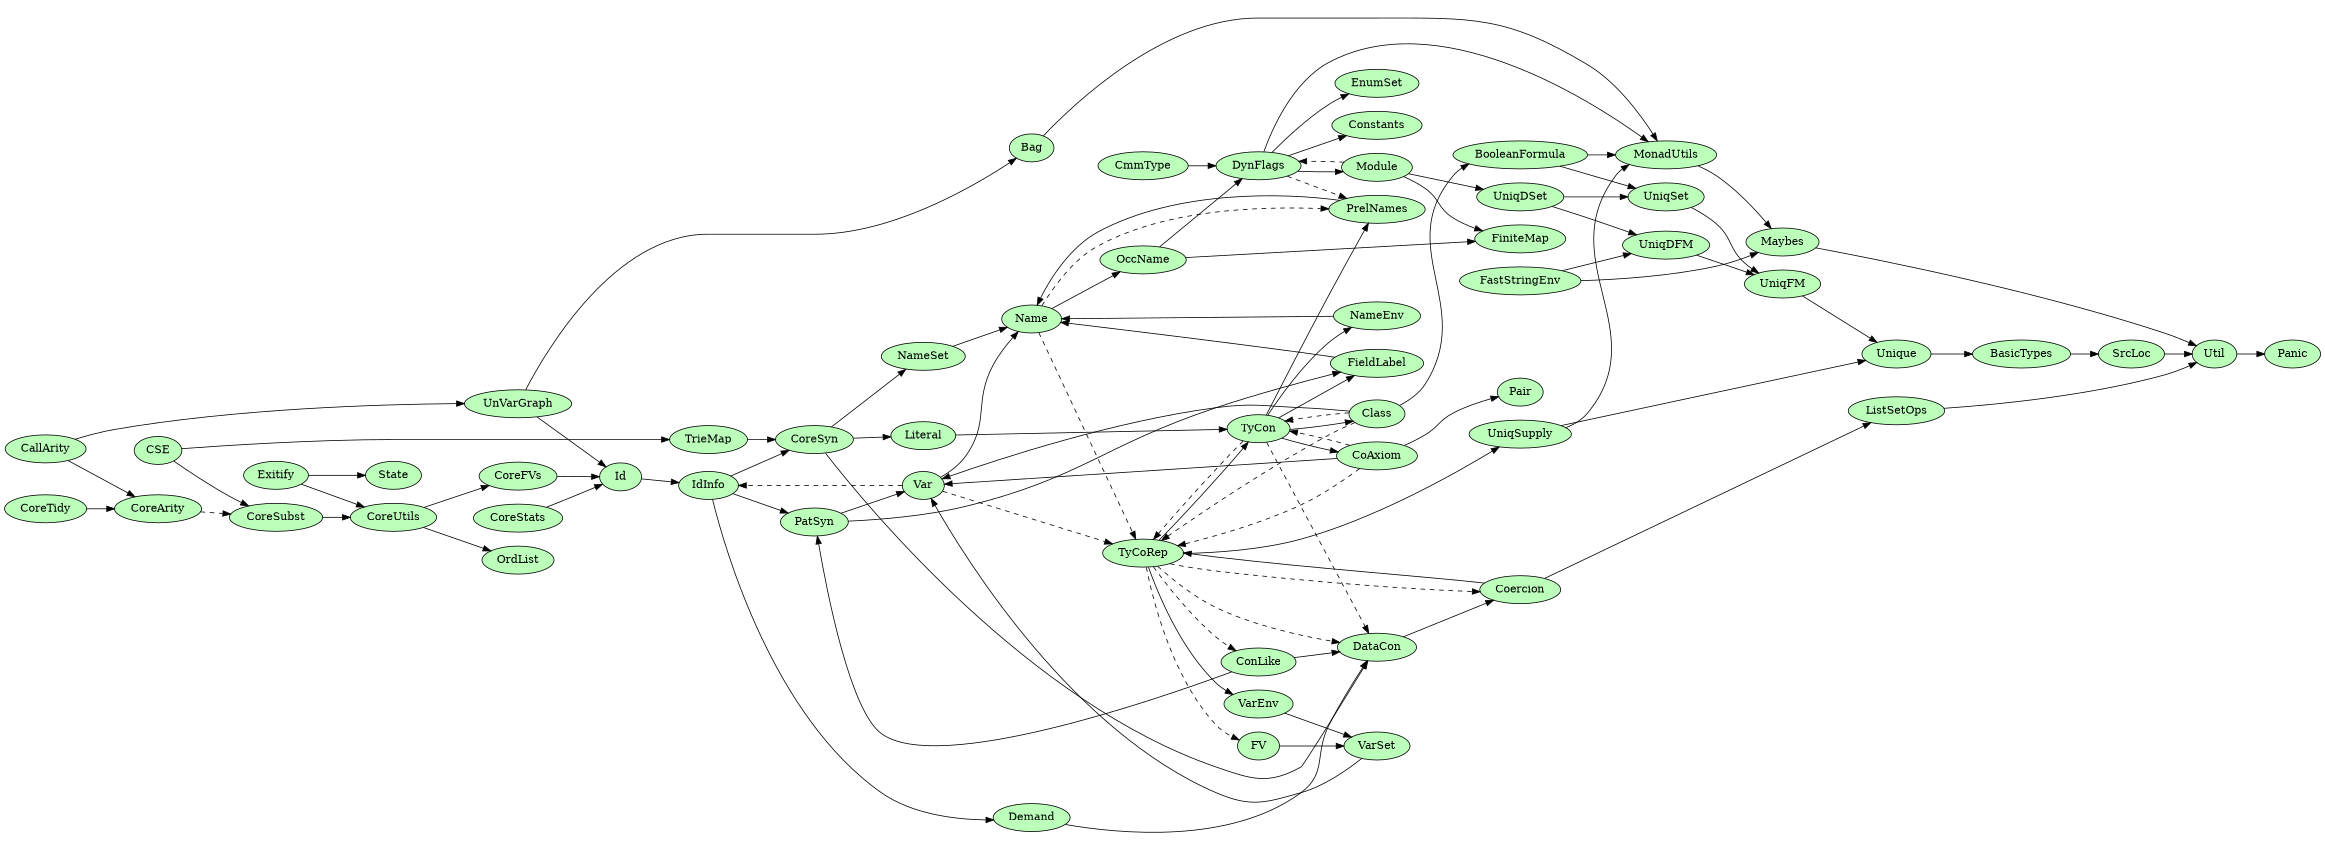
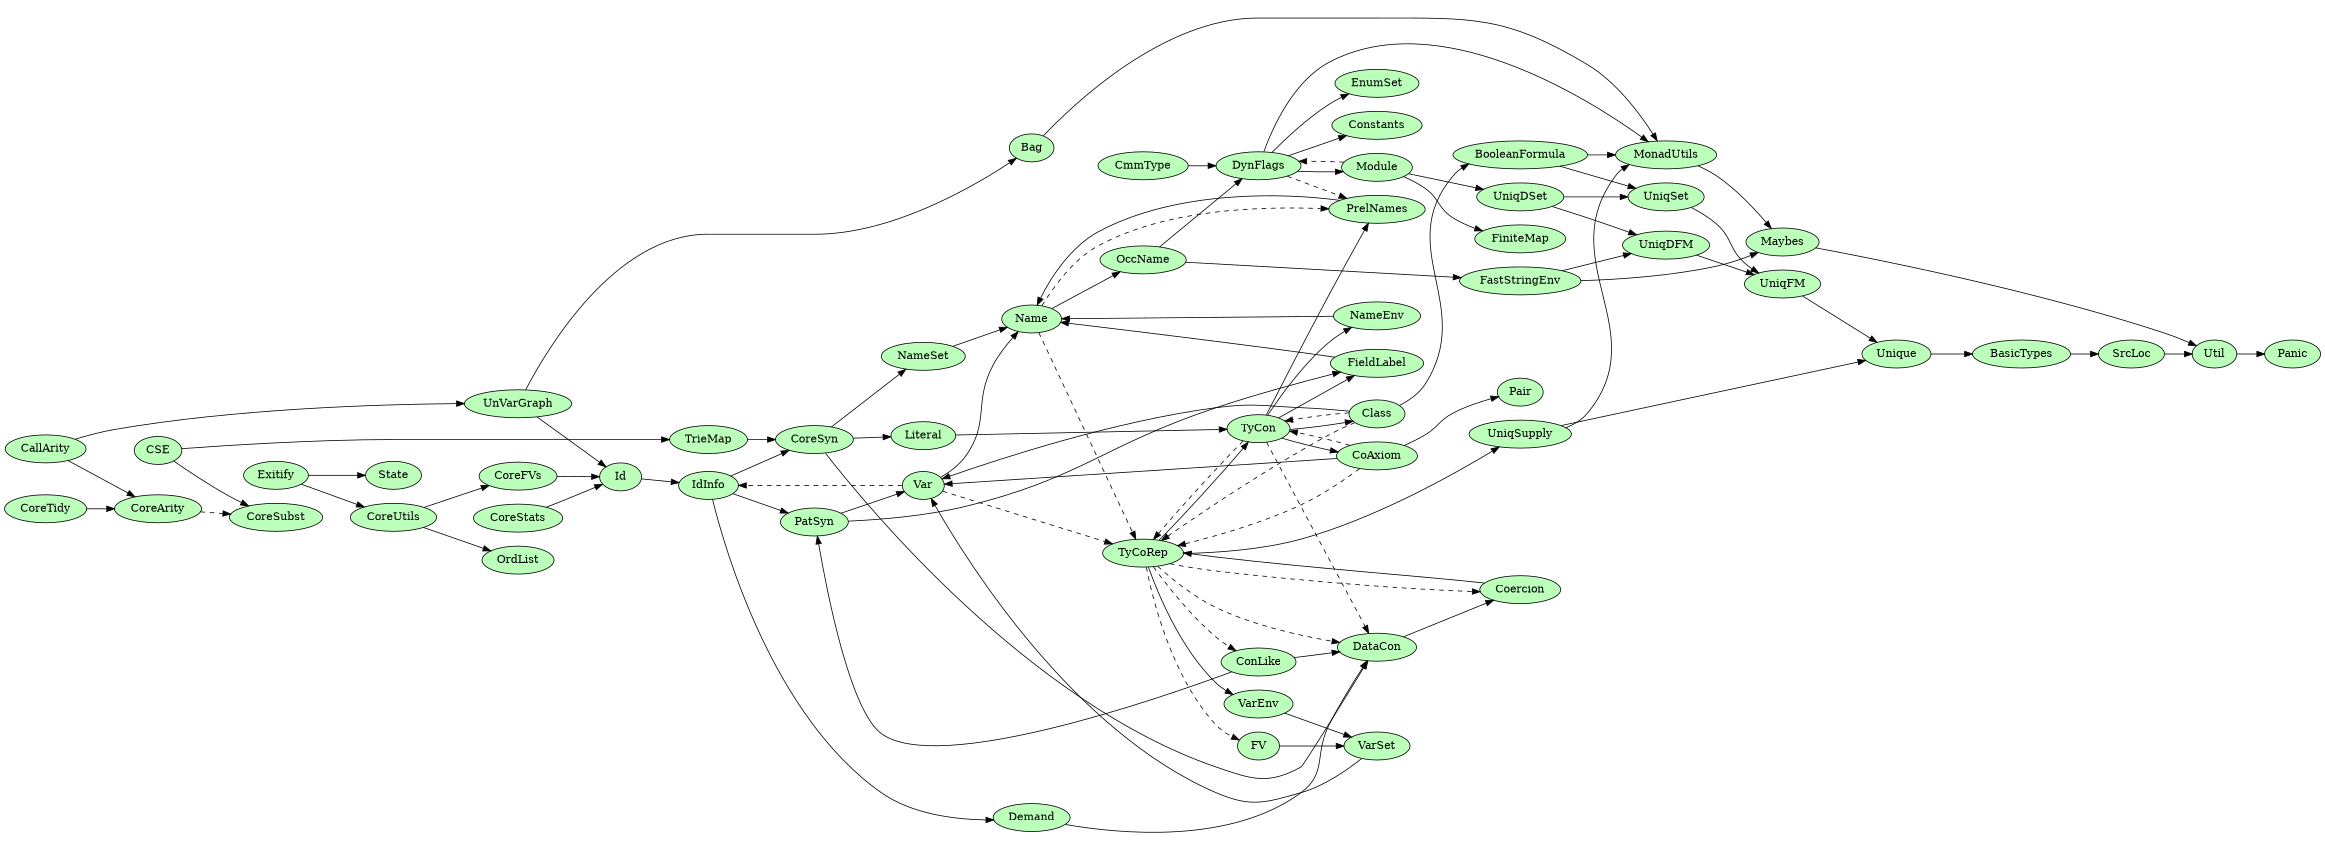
  digraph {
    rankdir=LR
    node [fillcolor="#bbffbb" style=filled]
    n1 [label=Util]
    n2 [label=Panic]
    n3 [label=UniqSet]
    n4 [label=UniqFM]
    n5 [label=Unique]
    n6 [label=BasicTypes]
    n7 [label=UniqDSet]
    n8 [label=UniqDFM]
    n9 [label=UnVarGraph]
    n10 [label=Bag]
    n11 [label=Id]
    n12 [label=MonadUtils]
    n13 [label=IdInfo]
    n14 [label=State]
    n15 [label=Pair]
    n16 [label=OrdList]
    n17 [label=Maybes]
-   n18 [label=ListSetOps]
    n19 [label=FiniteMap]
    n20 [label=FastStringEnv]
    n21 [label=FV]
    n22 [label=VarSet]
    n23 [label=Var]
    n24 [label=EnumSet]
    n25 [label=BooleanFormula]
    n26 [label=TyCon]
    n27 [label=TyCoRep]
    n28 [label=CoAxiom]
    n29 [label=Class]
    n30 [label=PrelNames]
    n31 [label=NameEnv]
    n32 [label=FieldLabel]
    n33 [label=DataCon]
    n34 [label=Coercion]
    n35 [label=VarEnv]
    n36 [label=UniqSupply]
    n37 [label=ConLike]
    n38 [label=Name]
    n39 [label=PatSyn]
    n40 [label=Exitify]
    n41 [label=CoreUtils]
    n42 [label=CoreFVs]
    n43 [label=CallArity]
    n44 [label=CoreArity]
    n45 [label=CoreSubst]
    n46 [label=CSE]
    n47 [label=TrieMap]
    n48 [label=CoreSyn]
    n49 [label=OccName]
    n50 [label=DynFlags]
    n51 [label=Constants]
    n52 [label=Module]
    n53 [label=NameSet]
    n54 [label=Literal]
    n55 [label=CoreTidy]
    n56 [label=CoreStats]
    n57 [label=CmmType]
    n58 [label=Demand]
    n59 [label=SrcLoc]
    n1 -> n2
    n3 -> n4
    n4 -> n5
    n5 -> n6
    n6 -> n59
    n7 -> n3
    n7 -> n8
    n8 -> n4
    n9 -> n10
    n9 -> n11
    n10 -> n12
    n11 -> n13
    n12 -> n17
    n13 -> n39
    n13 -> n48
    n13 -> n58
    n17 -> n1
-   n18 -> n1
    n20 -> n8
    n20 -> n17
    n21 -> n22
    n22 -> n23
    n23 -> n13 [style=dashed]
    n23 -> n27 [style=dashed]
    n23 -> n38
    n25 -> n3
    n25 -> n12
    n26 -> n27 [style=dashed]
    n26 -> n28
    n26 -> n29
    n26 -> n30
    n26 -> n31
    n26 -> n32
    n26 -> n33 [style=dashed]
    n27 -> n21 [style=dashed]
    n27 -> n26
    n27 -> n33 [style=dashed]
    n27 -> n34 [style=dashed]
    n27 -> n35
    n27 -> n36
    n27 -> n37 [style=dashed]
    n28 -> n15
    n28 -> n23
    n28 -> n26 [style=dashed]
    n28 -> n27 [style=dashed]
    n29 -> n23
    n29 -> n25
    n29 -> n26 [style=dashed]
    n29 -> n27 [style=dashed]
    n30 -> n38
    n31 -> n38
    n32 -> n38
    n33 -> n34
-   n34 -> n18
    n34 -> n27
    n35 -> n22
    n36 -> n5
    n36 -> n12
    n37 -> n33
    n37 -> n39
    n38 -> n27 [style=dashed]
    n38 -> n30 [style=dashed]
    n38 -> n49
    n39 -> n23
    n39 -> n32
    n40 -> n14
    n40 -> n41
    n41 -> n16
    n41 -> n42
    n42 -> n11
    n43 -> n9
    n43 -> n44
    n44 -> n45 [style=dashed]
-   n45 -> n41
    n46 -> n45
    n46 -> n47
    n47 -> n48
    n48 -> n33
    n48 -> n53
    n48 -> n54
-   n49 -> n19
+   n49 -> n20
    n49 -> n50
    n50 -> n12
    n50 -> n24
    n50 -> n30 [style=dashed]
    n50 -> n51
    n50 -> n52
    n52 -> n7
    n52 -> n19
    n52 -> n50 [style=dashed]
    n53 -> n38
    n54 -> n26
    n55 -> n44
    n56 -> n11
    n57 -> n50
    n58 -> n33
    n59 -> n1
  }
